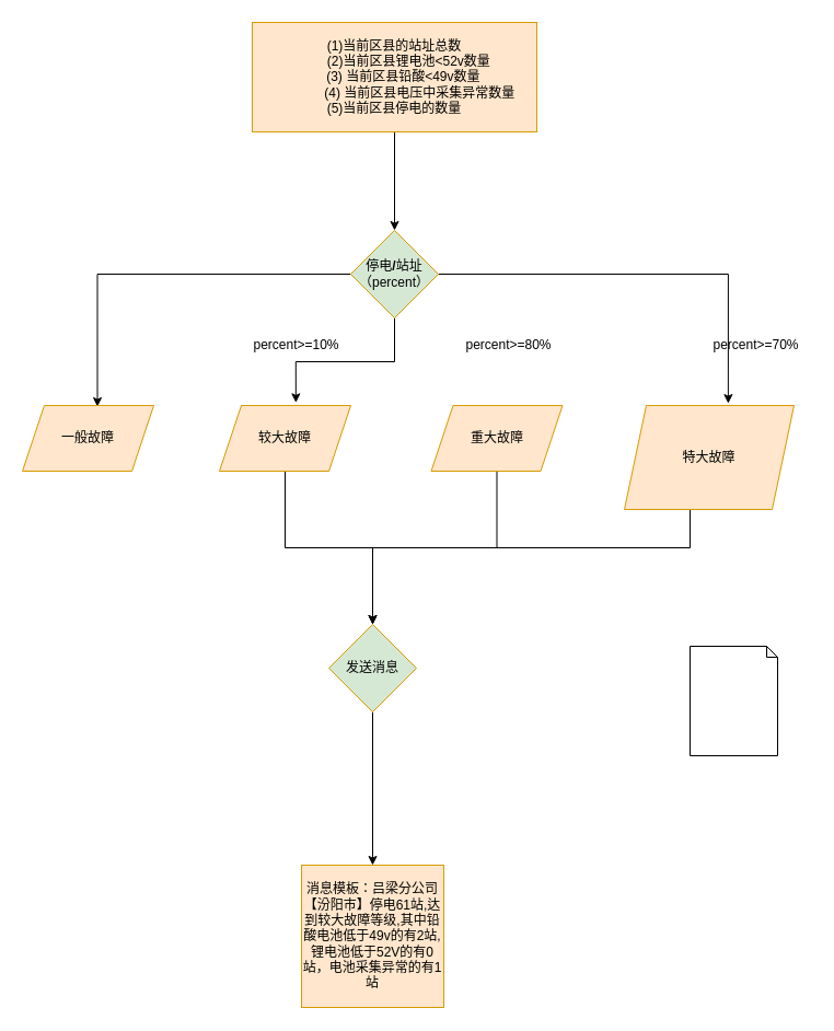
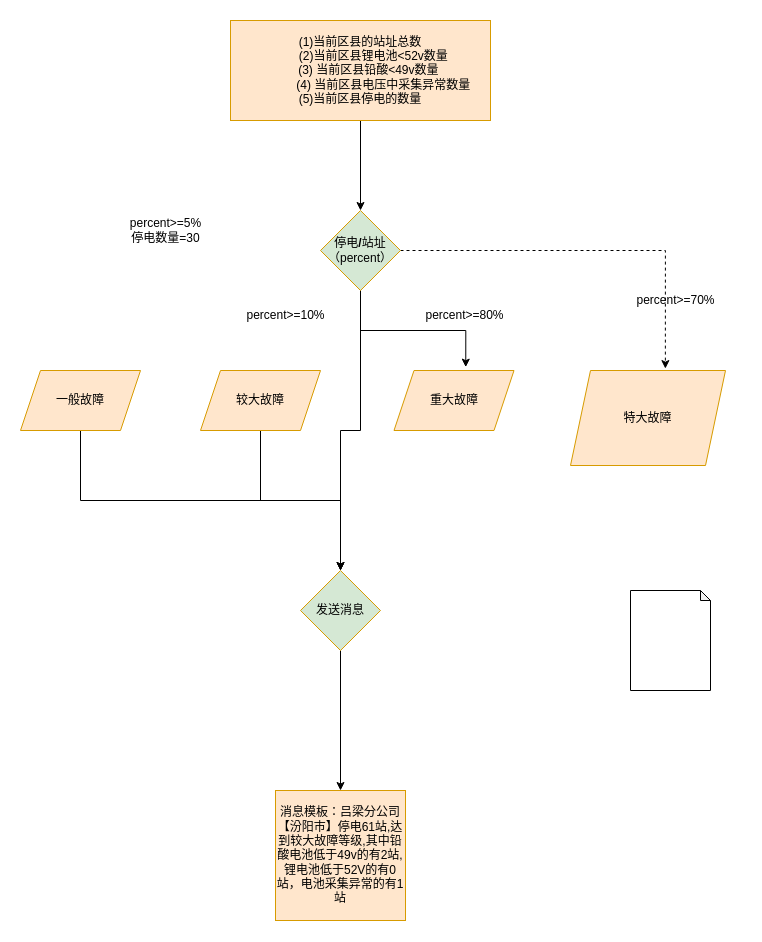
  <mxCell id="0" />
  <mxCell id="1" parent="0" />
  <mxCell id="2" value="" style="edgeStyle=orthogonalEdgeStyle;rounded=0;orthogonalLoop=1;jettySize=auto;html=1;" parent="1" source="3" target="8" edge="1"><mxGeometry relative="1" as="geometry" /></mxCell>
  <mxCell id="3" value="(1)当前区县的站址总数&lt;br&gt;&amp;nbsp; &amp;nbsp; &amp;nbsp; &amp;nbsp; (2)当前区县锂电池&amp;lt;52v数量&lt;br&gt;&amp;nbsp; &amp;nbsp; &amp;nbsp;(3) 当前区县铅酸&amp;lt;49v数量&lt;br&gt;&amp;nbsp; &amp;nbsp; &amp;nbsp; &amp;nbsp; &amp;nbsp; &amp;nbsp; &amp;nbsp; (4) 当前区县电压中采集异常数量&lt;br&gt;(5)当前区县停电的数量" style="rounded=0;whiteSpace=wrap;html=1;fillColor=#ffe6cc;strokeColor=#d79b00;" parent="1" vertex="1"><mxGeometry x="230" y="20" width="260" height="100" as="geometry" /></mxCell>
- <mxCell id="4" style="edgeStyle=orthogonalEdgeStyle;rounded=0;orthogonalLoop=1;jettySize=auto;html=1;exitX=0.5;exitY=1;exitDx=0;exitDy=0;entryX=0.582;entryY=-0.044;entryDx=0;entryDy=0;entryPerimeter=0;" parent="1" source="8" target="12" edge="1"><mxGeometry relative="1" as="geometry" /></mxCell>
- <mxCell id="6" style="edgeStyle=orthogonalEdgeStyle;rounded=0;orthogonalLoop=1;jettySize=auto;html=1;exitX=1;exitY=0.5;exitDx=0;exitDy=0;entryX=0.612;entryY=-0.02;entryDx=0;entryDy=0;entryPerimeter=0;" parent="1" source="8" target="16" edge="1"><mxGeometry relative="1" as="geometry" /></mxCell>
- <mxCell id="7" style="edgeStyle=orthogonalEdgeStyle;rounded=0;orthogonalLoop=1;jettySize=auto;html=1;exitX=0;exitY=0.5;exitDx=0;exitDy=0;entryX=0.571;entryY=0.017;entryDx=0;entryDy=0;entryPerimeter=0;" parent="1" source="8" target="10" edge="1"><mxGeometry relative="1" as="geometry" /></mxCell>
+ <mxCell id="4" style="edgeStyle=orthogonalEdgeStyle;rounded=0;orthogonalLoop=1;jettySize=auto;html=1;exitX=0.5;exitY=1;exitDx=0;exitDy=0;" parent="1" source="8" target="24" edge="1"><mxGeometry relative="1" as="geometry" /></mxCell>
+ <mxCell id="5" style="edgeStyle=orthogonalEdgeStyle;rounded=0;orthogonalLoop=1;jettySize=auto;html=1;exitX=0.5;exitY=1;exitDx=0;exitDy=0;entryX=0.598;entryY=-0.056;entryDx=0;entryDy=0;entryPerimeter=0;" parent="1" source="8" target="14" edge="1"><mxGeometry relative="1" as="geometry" /></mxCell>
+ <mxCell id="6" style="edgeStyle=orthogonalEdgeStyle;rounded=0;orthogonalLoop=1;jettySize=auto;html=1;exitX=1;exitY=0.5;exitDx=0;exitDy=0;entryX=0.612;entryY=-0.02;entryDx=0;entryDy=0;entryPerimeter=0;dashed=1;" parent="1" source="8" target="16" edge="1"><mxGeometry relative="1" as="geometry" /></mxCell>
  <mxCell id="8" value="停电&lt;b&gt;/&lt;/b&gt;站址&lt;br&gt;（percent）" style="rhombus;whiteSpace=wrap;html=1;fillColor=#d5e8d4;strokeColor=#d79b00;" parent="1" vertex="1"><mxGeometry x="320" y="210" width="80" height="80" as="geometry" /></mxCell>
+ <mxCell id="9" style="edgeStyle=orthogonalEdgeStyle;rounded=0;orthogonalLoop=1;jettySize=auto;html=1;exitX=0.5;exitY=1;exitDx=0;exitDy=0;" edge="1" parent="1" source="10" target="24"><mxGeometry relative="1" as="geometry" /></mxCell>
  <mxCell id="10" value="一般故障" style="shape=parallelogram;perimeter=parallelogramPerimeter;whiteSpace=wrap;html=1;fixedSize=1;fillColor=#ffe6cc;strokeColor=#d79b00;" parent="1" vertex="1"><mxGeometry x="20" y="370" width="120" height="60" as="geometry" /></mxCell>
  <mxCell id="11" style="edgeStyle=orthogonalEdgeStyle;rounded=0;orthogonalLoop=1;jettySize=auto;html=1;exitX=0.5;exitY=1;exitDx=0;exitDy=0;entryX=0.5;entryY=0;entryDx=0;entryDy=0;endArrow=open;" edge="1" parent="1" source="12" target="24"><mxGeometry relative="1" as="geometry" /></mxCell>
  <mxCell id="12" value="较大故障" style="shape=parallelogram;perimeter=parallelogramPerimeter;whiteSpace=wrap;html=1;fixedSize=1;fillColor=#ffe6cc;strokeColor=#d79b00;" parent="1" vertex="1"><mxGeometry x="200" y="370" width="120" height="60" as="geometry" /></mxCell>
- <mxCell id="13" style="edgeStyle=orthogonalEdgeStyle;rounded=0;orthogonalLoop=1;jettySize=auto;html=1;exitX=0.5;exitY=1;exitDx=0;exitDy=0;entryX=0.5;entryY=0;entryDx=0;entryDy=0;" edge="1" parent="1" source="14" target="24"><mxGeometry relative="1" as="geometry" /></mxCell>
  <mxCell id="14" value="重大故障" style="shape=parallelogram;perimeter=parallelogramPerimeter;whiteSpace=wrap;html=1;fixedSize=1;fillColor=#ffe6cc;strokeColor=#d79b00;" parent="1" vertex="1"><mxGeometry x="393.5" y="370" width="120" height="60" as="geometry" /></mxCell>
- <mxCell id="15" style="edgeStyle=orthogonalEdgeStyle;rounded=0;orthogonalLoop=1;jettySize=auto;html=1;exitX=0.5;exitY=1;exitDx=0;exitDy=0;entryX=0.5;entryY=0;entryDx=0;entryDy=0;" edge="1" parent="1" source="16" target="24"><mxGeometry relative="1" as="geometry"><Array as="points"><mxPoint x="630" y="500" /><mxPoint x="340" y="500" /></Array></mxGeometry></mxCell>
  <mxCell id="16" value="特大故障" style="shape=parallelogram;perimeter=parallelogramPerimeter;whiteSpace=wrap;html=1;fixedSize=1;fillColor=#ffe6cc;strokeColor=#d79b00;" parent="1" vertex="1"><mxGeometry x="570" y="370" width="155" height="95" as="geometry" /></mxCell>
- <mxCell id="18" value="percent&amp;gt;=10%" style="text;html=1;align=center;verticalAlign=middle;resizable=0;points=[];autosize=1;strokeColor=none;fillColor=none;" parent="1" vertex="1"><mxGeometry x="220" y="300" width="100" height="30" as="geometry" /></mxCell>
+ <mxCell id="17" value="percent&amp;gt;=5%&lt;br&gt;停电数量=30" style="text;html=1;align=center;verticalAlign=middle;resizable=0;points=[];autosize=1;strokeColor=none;fillColor=none;" parent="1" vertex="1"><mxGeometry x="120" y="210" width="90" height="40" as="geometry" /></mxCell>
+ <mxCell id="18" value="percent&amp;gt;=10%" style="text;html=1;align=center;verticalAlign=middle;resizable=0;points=[];autosize=1;strokeColor=none;fillColor=none;" parent="1" vertex="1"><mxGeometry x="235" y="300" width="100" height="30" as="geometry" /></mxCell>
  <mxCell id="19" value="percent&amp;gt;=80%" style="text;html=1;align=center;verticalAlign=middle;resizable=0;points=[];autosize=1;strokeColor=none;fillColor=none;" parent="1" vertex="1"><mxGeometry x="413.5" y="300" width="100" height="30" as="geometry" /></mxCell>
- <mxCell id="20" value="percent&amp;gt;=70%" style="text;html=1;align=center;verticalAlign=middle;resizable=0;points=[];autosize=1;strokeColor=none;fillColor=none;" parent="1" vertex="1"><mxGeometry x="640" y="300" width="100" height="30" as="geometry" /></mxCell>
+ <mxCell id="20" value="percent&amp;gt;=70%" style="text;html=1;align=center;verticalAlign=middle;resizable=0;points=[];autosize=1;strokeColor=none;fillColor=none;" parent="1" vertex="1"><mxGeometry x="625" y="285" width="100" height="30" as="geometry" /></mxCell>
  <mxCell id="21" value="消息模板：吕梁分公司【汾阳市】停电61站,达到较大故障等级,其中铅酸电池低于49v的有2站,锂电池低于52V的有0站，电池采集异常的有1站" style="whiteSpace=wrap;html=1;aspect=fixed;fillColor=#ffe6cc;strokeColor=#d79b00;" vertex="1" parent="1"><mxGeometry x="275" y="790" width="130" height="130" as="geometry" /></mxCell>
  <mxCell id="22" value="" style="shape=note;whiteSpace=wrap;html=1;backgroundOutline=1;darkOpacity=0.05;size=10;" vertex="1" parent="1"><mxGeometry x="630" y="590" width="80" height="100" as="geometry" /></mxCell>
  <mxCell id="23" style="edgeStyle=orthogonalEdgeStyle;rounded=0;orthogonalLoop=1;jettySize=auto;html=1;exitX=0.5;exitY=1;exitDx=0;exitDy=0;" edge="1" parent="1" source="24" target="21"><mxGeometry relative="1" as="geometry" /></mxCell>
  <mxCell id="24" value="发送消息" style="rhombus;whiteSpace=wrap;html=1;fillColor=#d5e8d4;strokeColor=#d79b00;" vertex="1" parent="1"><mxGeometry x="300" y="570" width="80" height="80" as="geometry" /></mxCell>
